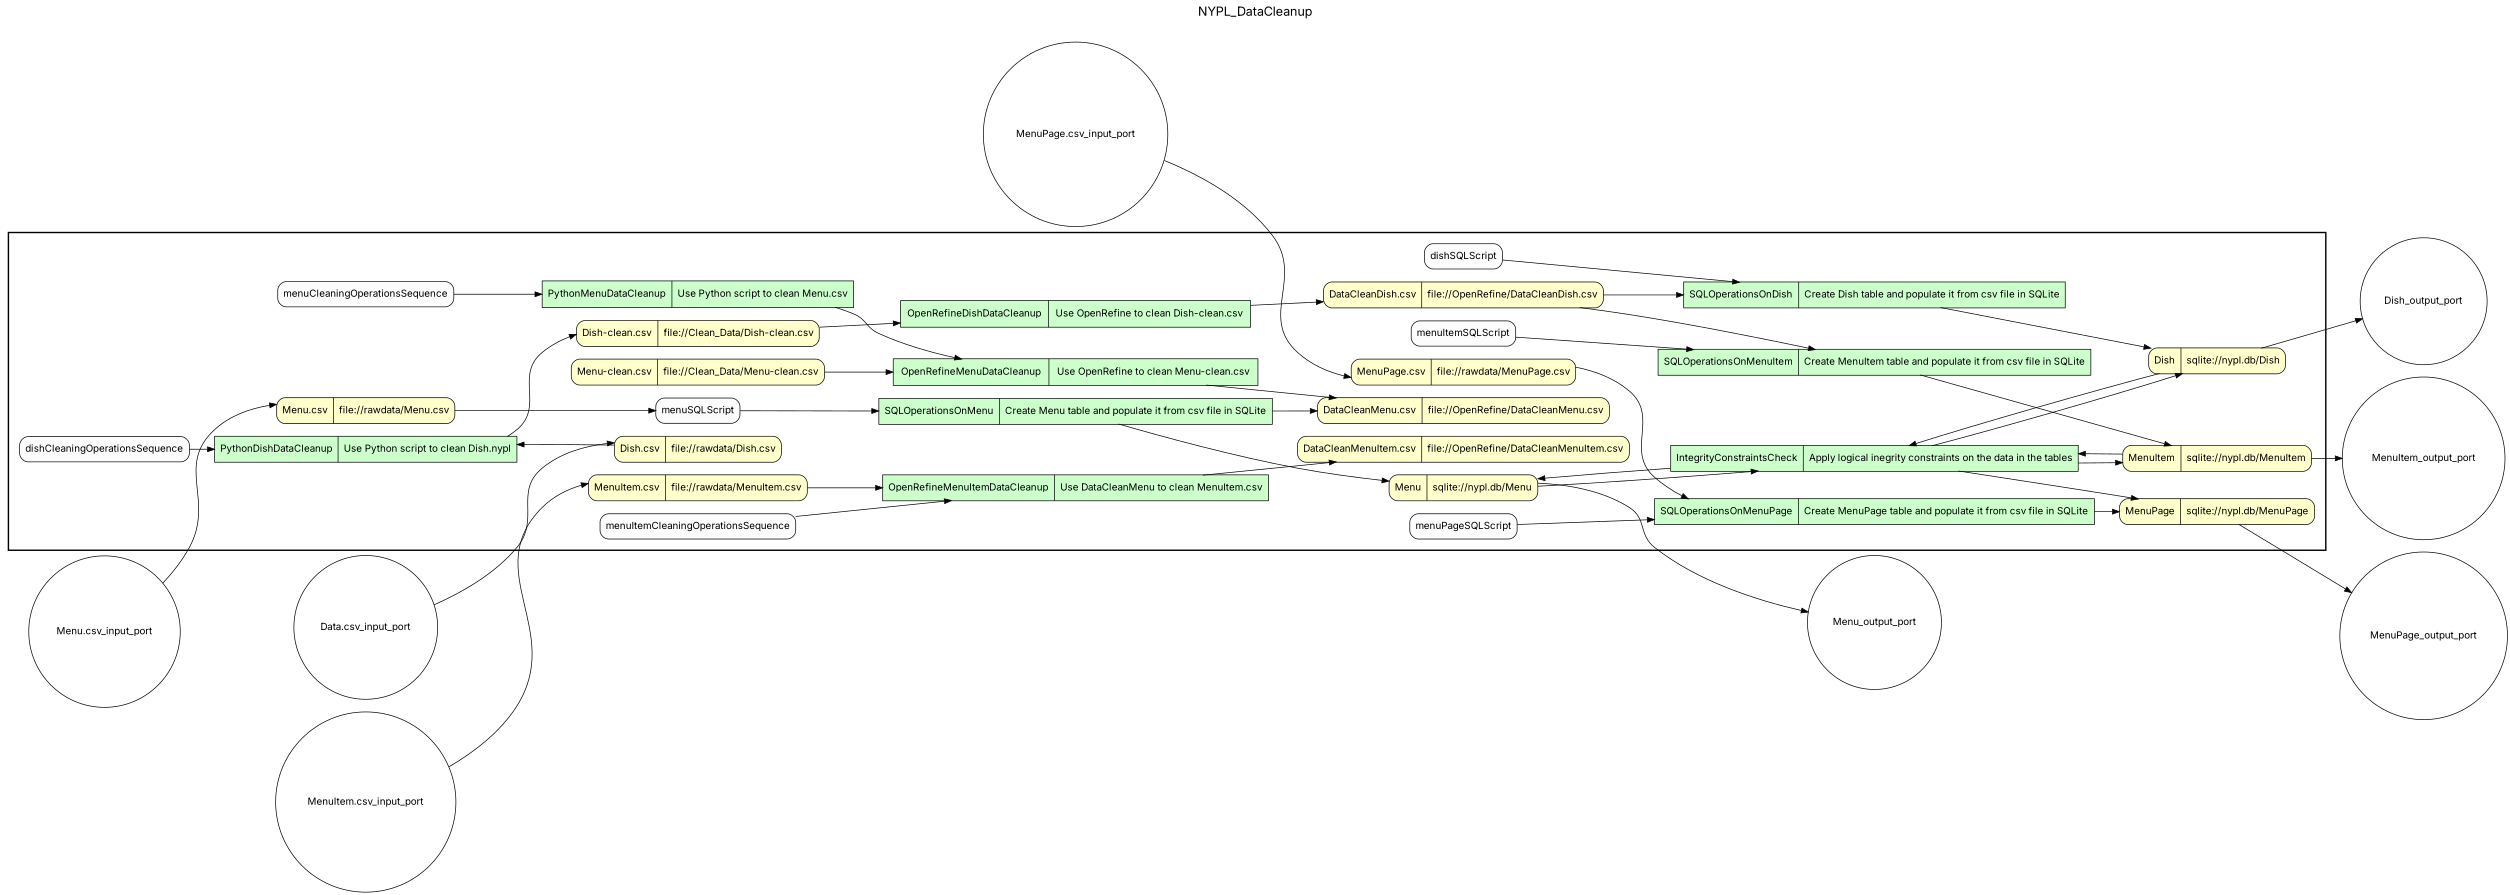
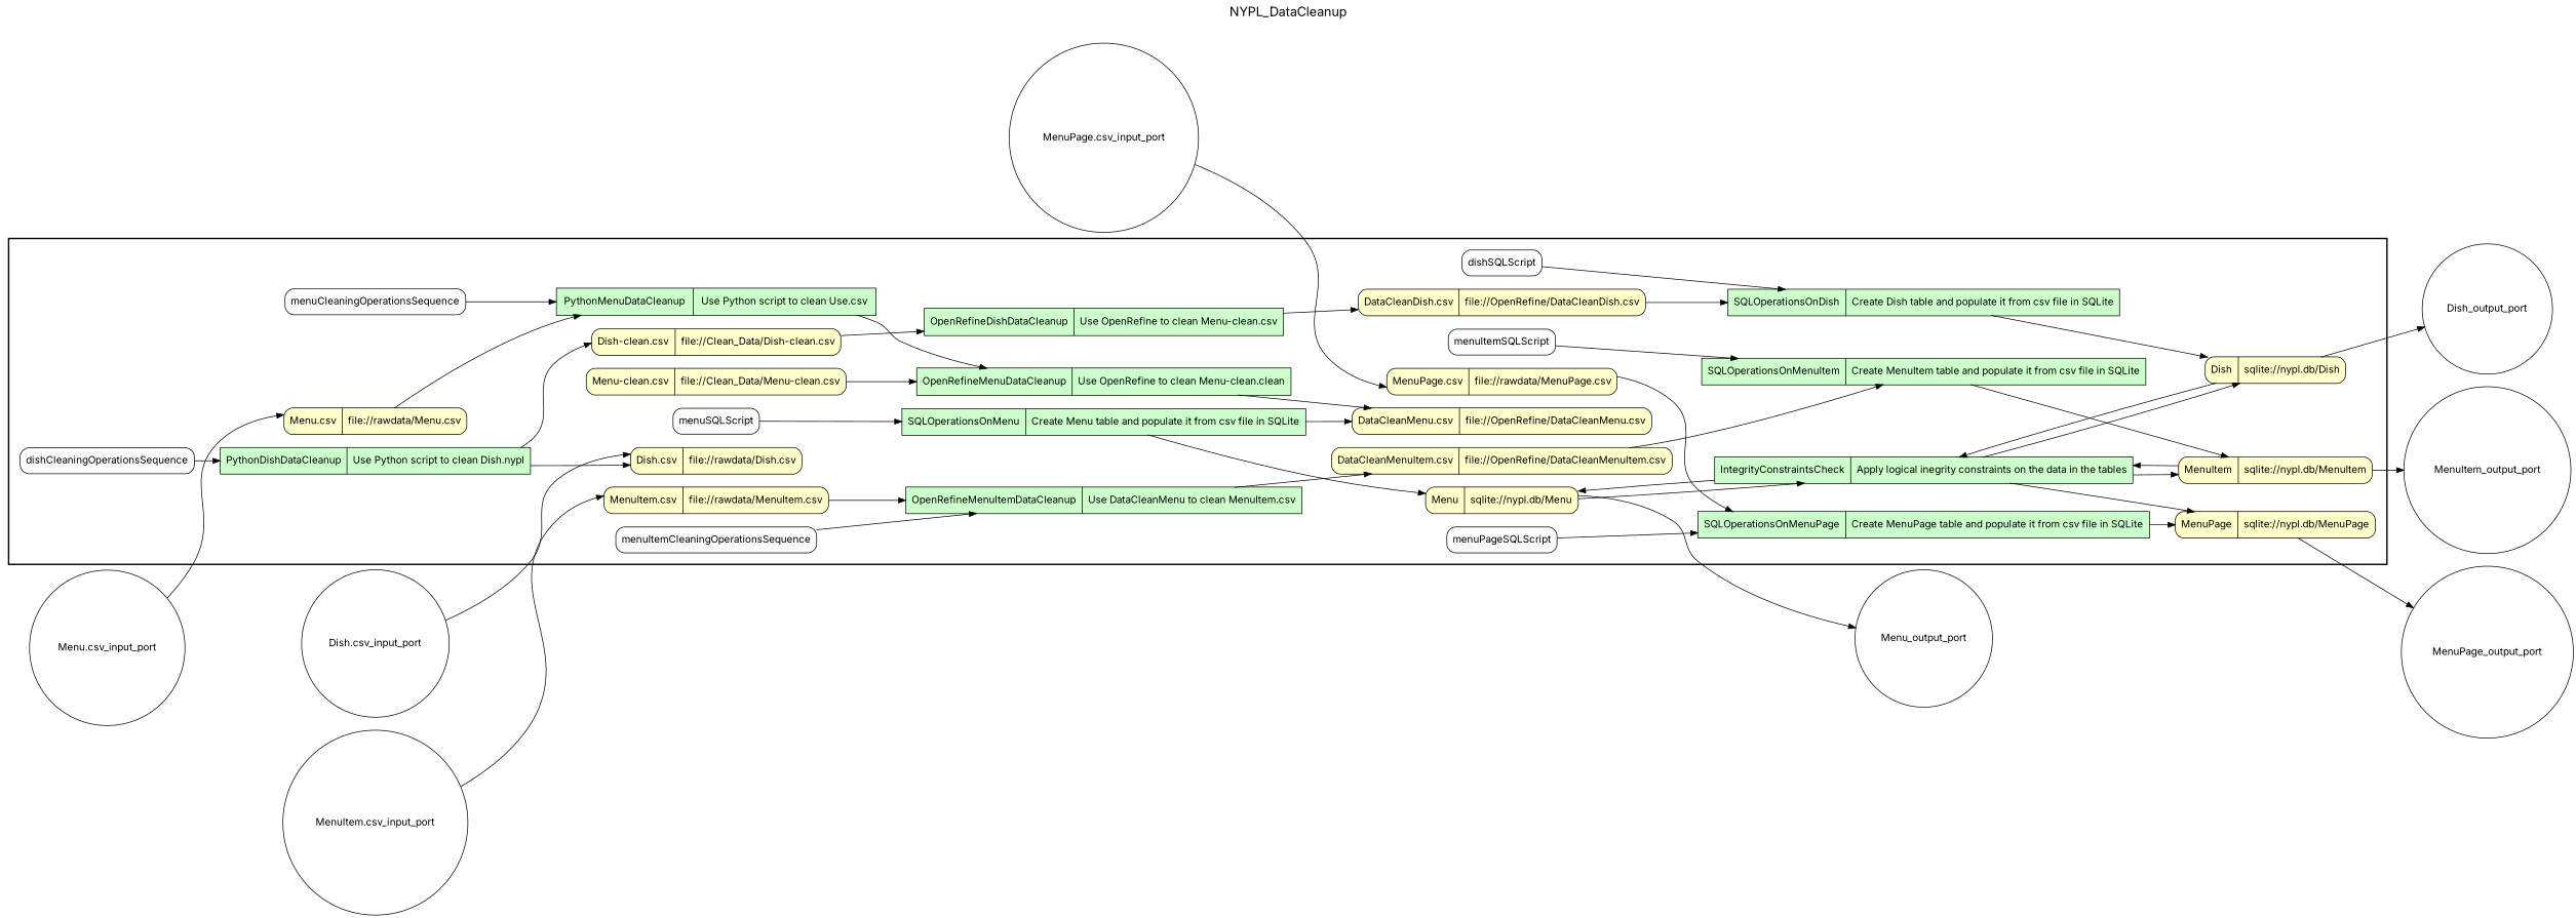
  digraph {
    fontname=Inter
    fontsize=18
    label=NYPL_DataCleanup
    labelloc=t
    rankdir=LR
    node [fillcolor="#FFFFCC" fontname=Inter peripheries=1 rankdir=LR shape=record style="rounded,filled"]
    edge [fontname=Inter]
-   n1 [fillcolor="#CCFFCC" label="{<f0> PythonMenuDataCleanup |<f1> Use Python script to clean Menu.csv}" style=filled]
+   n1 [fillcolor="#CCFFCC" label="{<f0> PythonMenuDataCleanup |<f1> Use Python script to clean Use.csv}" style=filled]
    n2 [label="{<f0> Menu-clean.csv |<f1> file\://Clean_Data/Menu-clean.csv}"]
-   n3 [fillcolor="#CCFFCC" label="{<f0> OpenRefineMenuDataCleanup |<f1> Use OpenRefine to clean Menu-clean.csv}" style=filled]
+   n3 [fillcolor="#CCFFCC" label="{<f0> OpenRefineMenuDataCleanup |<f1> Use OpenRefine to clean Menu-clean.clean}" style=filled]
    n4 [label="{<f0> DataCleanMenu.csv |<f1> file\://OpenRefine/DataCleanMenu.csv}"]
    n5 [fillcolor="#CCFFCC" label="{<f0> PythonDishDataCleanup |<f1> Use Python script to clean Dish.nypl}" style=filled]
    n6 [label="{<f0> Dish-clean.csv |<f1> file\://Clean_Data/Dish-clean.csv}"]
-   n7 [fillcolor="#CCFFCC" label="{<f0> OpenRefineDishDataCleanup |<f1> Use OpenRefine to clean Dish-clean.csv}" style=filled]
+   n7 [fillcolor="#CCFFCC" label="{<f0> OpenRefineDishDataCleanup |<f1> Use OpenRefine to clean Menu-clean.csv}" style=filled]
    n8 [label="{<f0> DataCleanDish.csv |<f1> file\://OpenRefine/DataCleanDish.csv}"]
    n9 [fillcolor="#CCFFCC" label="{<f0> SQLOperationsOnDish |<f1> Create Dish table and populate it from csv file in SQLite}" style=filled]
    n10 [label="{<f0> Dish |<f1> sqlite\://nypl.db/Dish}"]
    n11 [fillcolor="#CCFFCC" label="{<f0> OpenRefineMenuItemDataCleanup |<f1> Use DataCleanMenu to clean MenuItem.csv}" style=filled]
    n12 [label="{<f0> DataCleanMenuItem.csv |<f1> file\://OpenRefine/DataCleanMenuItem.csv}"]
    n13 [fillcolor="#CCFFCC" label="{<f0> SQLOperationsOnMenu |<f1> Create Menu table and populate it from csv file in SQLite}" style=filled]
    n14 [label="{<f0> Menu |<f1> sqlite\://nypl.db/Menu}"]
    n15 [fillcolor="#CCFFCC" label="{<f0> SQLOperationsOnMenuItem |<f1> Create MenuItem table and populate it from csv file in SQLite}" style=filled]
    n16 [label="{<f0> MenuItem |<f1> sqlite\://nypl.db/MenuItem}"]
    n17 [fillcolor="#CCFFCC" label="{<f0> SQLOperationsOnMenuPage |<f1> Create MenuPage table and populate it from csv file in SQLite}" style=filled]
    n18 [label="{<f0> MenuPage |<f1> sqlite\://nypl.db/MenuPage}"]
    n19 [fillcolor="#CCFFCC" label="{<f0> IntegrityConstraintsCheck |<f1> Apply logical inegrity constraints on the data in the tables}" peripheries=2 style=filled]
    n20 [label="{<f0> Menu.csv |<f1> file\://rawdata/Menu.csv}"]
    n21 [label="{<f0> Dish.csv |<f1> file\://rawdata/Dish.csv}"]
    n22 [label="{<f0> MenuItem.csv |<f1> file\://rawdata/MenuItem.csv}"]
    n23 [label="{<f0> MenuPage.csv |<f1> file\://rawdata/MenuPage.csv}"]
    menuCleaningOperationsSequence [fillcolor="#FCFCFC" shape=box rankdir=""]
    dishCleaningOperationsSequence [fillcolor="#FCFCFC" shape=box rankdir=""]
    dishSQLScript [fillcolor="#FCFCFC" shape=box rankdir=""]
    menuItemCleaningOperationsSequence [fillcolor="#FCFCFC" shape=box rankdir=""]
    menuSQLScript [fillcolor="#FCFCFC" shape=box rankdir=""]
    menuItemSQLScript [fillcolor="#FCFCFC" shape=box rankdir=""]
    menuPageSQLScript [fillcolor="#FCFCFC" shape=box rankdir=""]
    Dish_output_port [fillcolor="#FFFFFF" shape=circle width=0.2 rankdir=""]
    Menu_output_port [fillcolor="#FFFFFF" shape=circle width=0.2 rankdir=""]
    MenuItem_output_port [fillcolor="#FFFFFF" shape=circle width=0.2 rankdir=""]
    MenuPage_output_port [fillcolor="#FFFFFF" shape=circle width=0.2 rankdir=""]
    "Menu.csv_input_port" [fillcolor="#FFFFFF" shape=circle width=0.2 rankdir=""]
-   "Dish.csv_input_port" [fillcolor="#FFFFFF" shape=circle width=0.2 label="Data.csv_input_port" rankdir=""]
+   "Dish.csv_input_port" [fillcolor="#FFFFFF" shape=circle width=0.2 rankdir=""]
    "MenuItem.csv_input_port" [fillcolor="#FFFFFF" shape=circle width=0.2 rankdir=""]
    "MenuPage.csv_input_port" [fillcolor="#FFFFFF" shape=circle width=0.2 rankdir=""]
    subgraph cluster_1 {
      color=black
      label=""
      penwidth=2
      subgraph cluster_2 {
        color=black
        label=""
        penwidth=0
        n1
        n2
        n3
        n4
        n5
        n6
        n7
        n8
        n9
        n10
        n11
        n12
        n13
        n14
        n15
        n16
        n17
        n18
        n19
        n20
        n21
        n22
        n23
        menuCleaningOperationsSequence
        dishCleaningOperationsSequence
        dishSQLScript
        menuItemCleaningOperationsSequence
        menuSQLScript
        menuItemSQLScript
        menuPageSQLScript
      }
    }
    n1 -> n3
    n2 -> n3
    n3 -> n4
    n5 -> n6
    n6 -> n7
    n7 -> n8
    n8 -> n9
    n9 -> n10
    n10 -> n19
    n10 -> Dish_output_port
    n11 -> n12
-   n8 -> n15
+   n12 -> n15
    n13 -> n4
    n13 -> n14
    n14 -> n19
    n14 -> Menu_output_port
    n15 -> n16
    n16 -> n19
    n16 -> MenuItem_output_port
    n17 -> n18
    n18 -> MenuPage_output_port
    n19 -> n10
    n19 -> n14
    n19 -> n16
    n19 -> n18
-   n20 -> menuSQLScript
-   n21 -> n5
+   n20 -> n1
+   n5 -> n21
    n22 -> n11
    n23 -> n17
    menuCleaningOperationsSequence -> n1
    dishCleaningOperationsSequence -> n5
    dishSQLScript -> n9
    menuItemCleaningOperationsSequence -> n11
    menuSQLScript -> n13
    menuItemSQLScript -> n15
    menuPageSQLScript -> n17
    "Menu.csv_input_port" -> n20
    "Dish.csv_input_port" -> n21
    "MenuItem.csv_input_port" -> n22
    "MenuPage.csv_input_port" -> n23
  }
